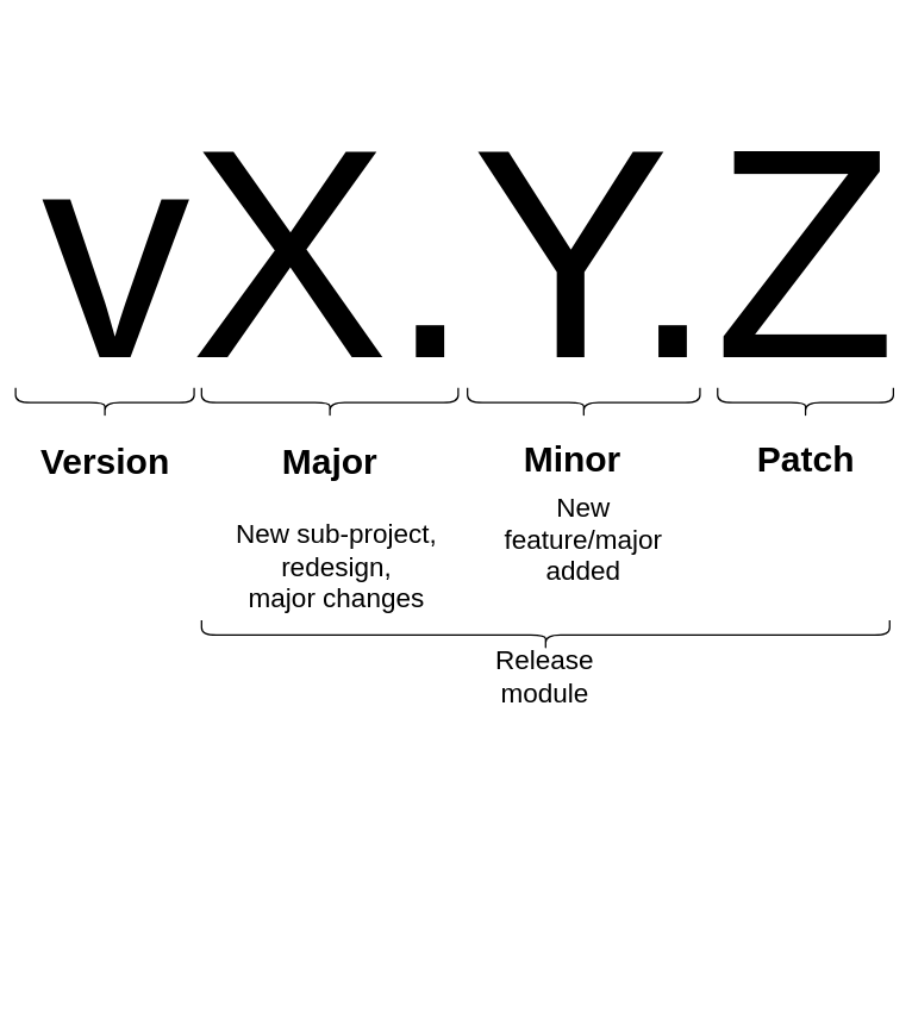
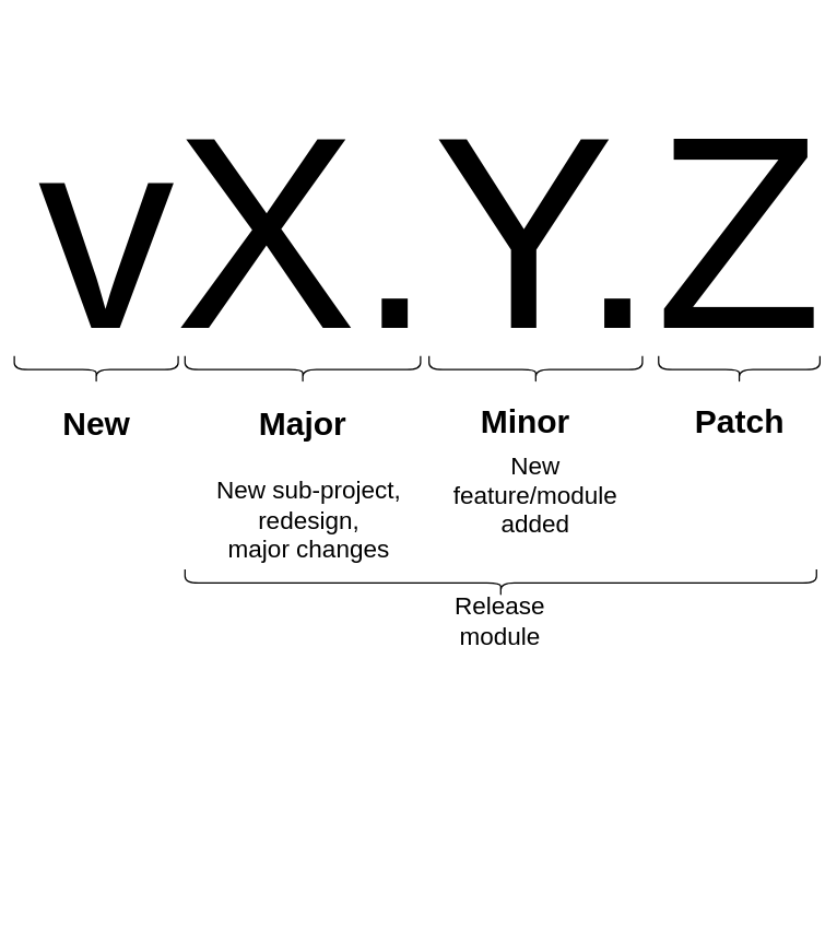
  <mxCell id="0" />
  <mxCell id="1" parent="0" />
  <mxCell id="2" value="&lt;font style=&quot;font-size: 200px;&quot;&gt;vX.Y.Z&lt;/font&gt;" style="text;html=1;strokeColor=none;fillColor=none;align=center;verticalAlign=middle;whiteSpace=wrap;rounded=0;" vertex="1" parent="1"><mxGeometry x="70" y="20" width="490" height="300" as="geometry" /></mxCell>
  <mxCell id="3" value="" style="shape=curlyBracket;whiteSpace=wrap;html=1;rounded=1;flipH=1;fontSize=200;rotation=90;" vertex="1" parent="1"><mxGeometry x="60" y="210" width="20" height="120" as="geometry" /></mxCell>
  <mxCell id="4" value="" style="shape=curlyBracket;whiteSpace=wrap;html=1;rounded=1;flipH=1;fontSize=200;rotation=90;" vertex="1" parent="1"><mxGeometry x="211.25" y="183.75" width="20" height="172.5" as="geometry" /></mxCell>
  <mxCell id="5" value="" style="shape=curlyBracket;whiteSpace=wrap;html=1;rounded=1;flipH=1;fontSize=200;rotation=90;" vertex="1" parent="1"><mxGeometry x="381.88" y="191.88" width="20" height="156.25" as="geometry" /></mxCell>
  <mxCell id="6" value="" style="shape=curlyBracket;whiteSpace=wrap;html=1;rounded=1;flipH=1;fontSize=200;rotation=90;" vertex="1" parent="1"><mxGeometry x="530.94" y="210.94" width="20" height="118.13" as="geometry" /></mxCell>
- <mxCell id="7" value="Version" style="text;strokeColor=none;fillColor=none;html=1;fontSize=24;fontStyle=1;verticalAlign=middle;align=center;" vertex="1" parent="1"><mxGeometry x="20" y="290" width="100" height="40" as="geometry" /></mxCell>
+ <mxCell id="7" value="New" style="text;strokeColor=none;fillColor=none;html=1;fontSize=24;fontStyle=1;verticalAlign=middle;align=center;" vertex="1" parent="1"><mxGeometry x="20" y="290" width="100" height="40" as="geometry" /></mxCell>
  <mxCell id="8" value="Major" style="text;strokeColor=none;fillColor=none;html=1;fontSize=24;fontStyle=1;verticalAlign=middle;align=center;" vertex="1" parent="1"><mxGeometry x="171.25" y="290" width="100" height="40" as="geometry" /></mxCell>
  <mxCell id="9" value="Minor" style="text;strokeColor=none;fillColor=none;html=1;fontSize=24;fontStyle=1;verticalAlign=middle;align=center;" vertex="1" parent="1"><mxGeometry x="334" y="289.07" width="100" height="40" as="geometry" /></mxCell>
  <mxCell id="10" value="Patch" style="text;strokeColor=none;fillColor=none;html=1;fontSize=24;fontStyle=1;verticalAlign=middle;align=center;" vertex="1" parent="1"><mxGeometry x="490.94" y="289.07" width="100" height="40" as="geometry" /></mxCell>
  <mxCell id="11" value="&lt;span style=&quot;font-size: 18px;&quot;&gt;New sub-project, redesign,&lt;br&gt;major changes&lt;/span&gt;" style="text;html=1;strokeColor=none;fillColor=none;align=center;verticalAlign=middle;whiteSpace=wrap;rounded=0;fontSize=14;" vertex="1" parent="1"><mxGeometry x="156.25" y="366.25" width="140" height="30" as="geometry" /></mxCell>
- <mxCell id="12" value="&lt;span style=&quot;font-size: 18px;&quot;&gt;New feature/major added&lt;/span&gt;" style="text;html=1;strokeColor=none;fillColor=none;align=center;verticalAlign=middle;whiteSpace=wrap;rounded=0;fontSize=14;" vertex="1" parent="1"><mxGeometry x="321.88" y="348.13" width="140" height="30" as="geometry" /></mxCell>
+ <mxCell id="12" value="&lt;span style=&quot;font-size: 18px;&quot;&gt;New feature/module added&lt;/span&gt;" style="text;html=1;strokeColor=none;fillColor=none;align=center;verticalAlign=middle;whiteSpace=wrap;rounded=0;fontSize=14;" vertex="1" parent="1"><mxGeometry x="321.88" y="348.13" width="140" height="30" as="geometry" /></mxCell>
  <mxCell id="13" value="" style="shape=curlyBracket;whiteSpace=wrap;html=1;rounded=1;flipH=1;fontSize=200;rotation=90;" vertex="1" parent="1"><mxGeometry x="356.25" y="195" width="20" height="462.5" as="geometry" /></mxCell>
  <mxCell id="14" value="Release module" style="text;html=1;strokeColor=none;fillColor=none;align=center;verticalAlign=middle;whiteSpace=wrap;rounded=0;fontSize=18;" vertex="1" parent="1"><mxGeometry x="336" y="440" width="60" height="30" as="geometry" /></mxCell>
